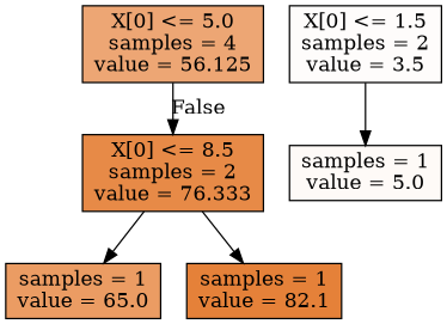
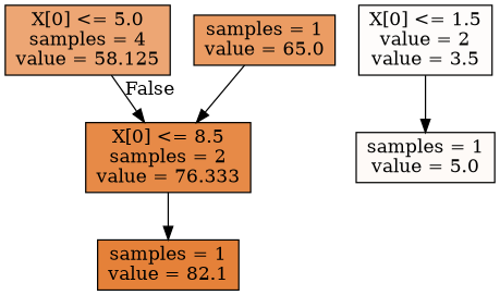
  digraph {
    node [color=black shape=box style=filled]
-   n1 [fillcolor="#e58139b3" label="X[0] <= 5.0\nsamples = 4\nvalue = 56.125"]
+   n1 [fillcolor="#e58139b3" label="X[0] <= 5.0\nsamples = 4\nvalue = 58.125"]
    n2 [fillcolor="#e58139ed" label="X[0] <= 8.5\nsamples = 2\nvalue = 76.333"]
-   n3 [fillcolor="#e5813905" label="X[0] <= 1.5\nsamples = 2\nvalue = 3.5"]
+   n3 [fillcolor="#e5813905" label="X[0] <= 1.5\nvalue = 2\nvalue = 3.5"]
    n4 [fillcolor="#e581390a" label="samples = 1\nvalue = 5.0"]
    n5 [fillcolor="#e58139c9" label="samples = 1\nvalue = 65.0"]
    n6 [fillcolor="#e58139ff" label="samples = 1\nvalue = 82.1"]
    n1 -> n2 [headlabel=False labelangle=-45 labeldistance=2.5]
-   n2 -> n5
+   n5 -> n2
    n2 -> n6
    n3 -> n4
  }
